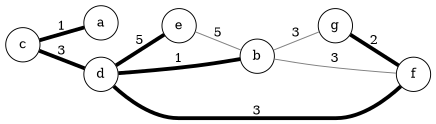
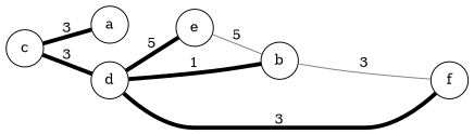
  digraph {
    rankdir=LR
    node [fixedsize=true shape=circle]
    edge [color=black dir=none penwidth=4]
    b
    f
-   g
    c
    a
    d
    e
    b -> f [color=gray50 label=3 penwidth=1]
-   b -> g [color=gray50 label=3 penwidth=1]
-   g -> f [label=2]
-   c -> a [label=1]
+   c -> a [label=3]
    c -> d [label=3]
    d -> b [label=1]
    d -> f [label=3]
    d -> e [label=5]
    e -> b [color=gray50 label=5 penwidth=1]
  }
